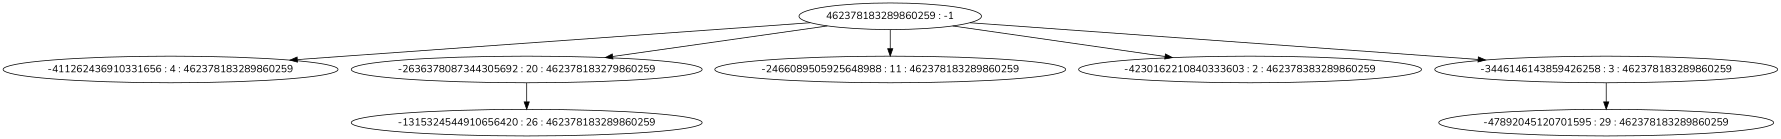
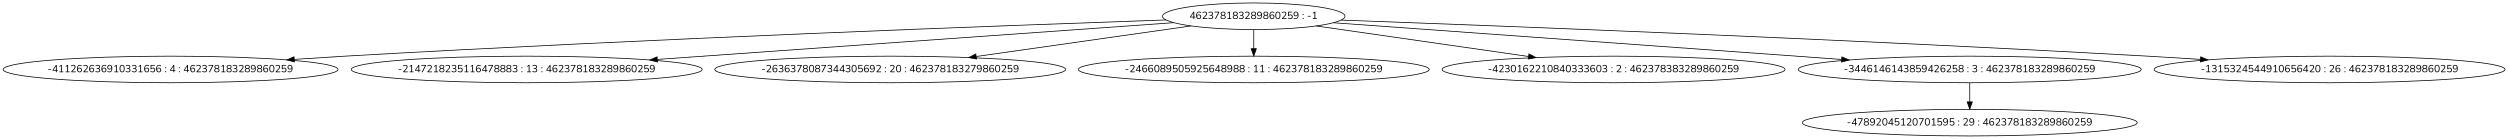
  digraph {
    fontname=Nunito
    node [fontname=Nunito]
    edge [fontname=Nunito]
    n1 [label="462378183289860259 : -1"]
-   n2 [label="-411262436910331656 : 4 : 462378183289860259"]
+   n2 [label="-411262636910331656 : 4 : 462378183289860259"]
+   n3 [label="-2147218235116478883 : 13 : 462378183289860259"]
    n4 [label="-2636378087344305692 : 20 : 462378183279860259"]
    n5 [label="-2466089505925648988 : 11 : 462378183289860259"]
    n6 [label="-4230162210840333603 : 2 : 462378383289860259"]
    n7 [label="-3446146143859426258 : 3 : 462378183289860259"]
    n8 [label="-1315324544910656420 : 26 : 462378183289860259"]
    n9 [label="-47892045120701595 : 29 : 462378183289860259"]
    n1 -> n2
+   n1 -> n3
    n1 -> n4
    n1 -> n5
    n1 -> n6
    n1 -> n7
-   n4 -> n8
+   n1 -> n8
    n7 -> n9
  }
